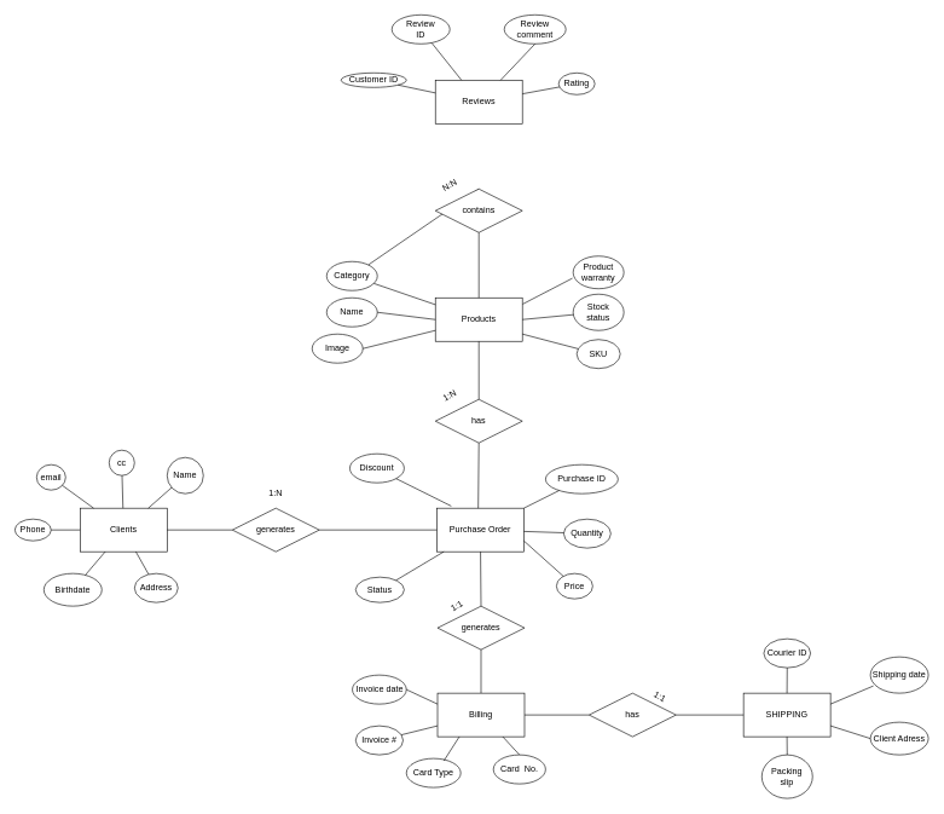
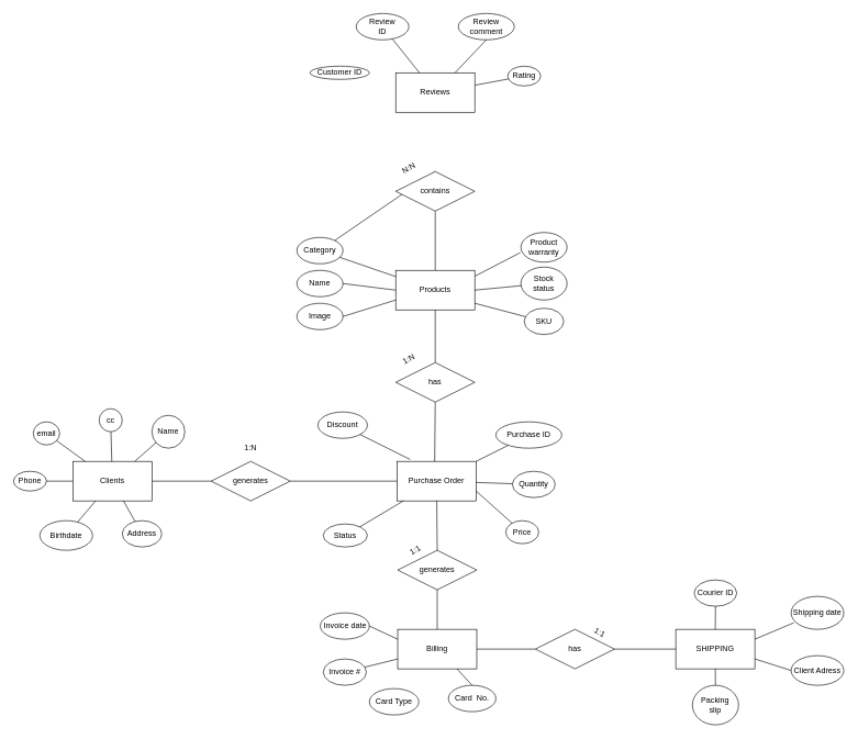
  <mxCell id="0" />
  <mxCell id="1" parent="0" />
  <mxCell id="2" value="Products" style="rounded=0;whiteSpace=wrap;html=1;" parent="1" vertex="1"><mxGeometry x="600" y="410" width="120" height="60" as="geometry" /></mxCell>
  <mxCell id="3" value="Clients" style="rounded=0;whiteSpace=wrap;html=1;" parent="1" vertex="1"><mxGeometry x="110" y="700" width="120" height="60" as="geometry" /></mxCell>
  <mxCell id="4" value="Reviews" style="rounded=0;whiteSpace=wrap;html=1;" parent="1" vertex="1"><mxGeometry x="600" y="110" width="120" height="60" as="geometry" /></mxCell>
  <mxCell id="5" value="" style="endArrow=none;html=1;rounded=0;exitX=0.5;exitY=0;exitDx=0;exitDy=0;" parent="1" source="7" target="33" edge="1"><mxGeometry width="50" height="50" relative="1" as="geometry"><mxPoint x="600" y="550" as="sourcePoint" /><mxPoint x="740" y="660" as="targetPoint" /></mxGeometry></mxCell>
  <mxCell id="6" value="" style="endArrow=none;html=1;rounded=0;exitX=0.5;exitY=1;exitDx=0;exitDy=0;" parent="1" source="7" target="2" edge="1"><mxGeometry width="50" height="50" relative="1" as="geometry"><mxPoint x="520" y="450" as="sourcePoint" /><mxPoint x="740" y="560" as="targetPoint" /></mxGeometry></mxCell>
  <mxCell id="7" value="contains" style="shape=rhombus;perimeter=rhombusPerimeter;whiteSpace=wrap;html=1;align=center;" parent="1" vertex="1"><mxGeometry x="600" y="260" width="120" height="60" as="geometry" /></mxCell>
  <mxCell id="8" value="generates" style="shape=rhombus;perimeter=rhombusPerimeter;whiteSpace=wrap;html=1;align=center;" parent="1" vertex="1"><mxGeometry x="603" y="835" width="120" height="60" as="geometry" /></mxCell>
  <mxCell id="9" value="generates" style="shape=rhombus;perimeter=rhombusPerimeter;whiteSpace=wrap;html=1;align=center;rotation=0;" parent="1" vertex="1"><mxGeometry x="320" y="700" width="120" height="60" as="geometry" /></mxCell>
  <mxCell id="10" value="" style="endArrow=none;html=1;rounded=0;exitX=0.5;exitY=1;exitDx=0;exitDy=0;entryX=0.476;entryY=0.025;entryDx=0;entryDy=0;entryPerimeter=0;" parent="1" source="15" target="59" edge="1"><mxGeometry relative="1" as="geometry"><mxPoint x="840" y="590" as="sourcePoint" /><mxPoint y="690" as="targetPoint" x="660" /></mxGeometry></mxCell>
  <mxCell id="11" value="" style="endArrow=none;html=1;rounded=0;entryX=0;entryY=0.5;entryDx=0;entryDy=0;" parent="1" source="3" target="9" edge="1"><mxGeometry relative="1" as="geometry"><mxPoint x="520" y="640" as="sourcePoint" /><mxPoint x="680" y="640" as="targetPoint" /></mxGeometry></mxCell>
  <mxCell id="12" value="" style="endArrow=none;html=1;rounded=0;entryX=0.5;entryY=1;entryDx=0;entryDy=0;exitX=0.5;exitY=0;exitDx=0;exitDy=0;" parent="1" source="14" target="8" edge="1"><mxGeometry relative="1" as="geometry"><mxPoint x="655.47" y="995" as="sourcePoint" /><mxPoint x="655.47" y="895" as="targetPoint" /></mxGeometry></mxCell>
  <mxCell id="13" value="1:N" style="text;html=1;strokeColor=none;fillColor=none;align=center;verticalAlign=middle;whiteSpace=wrap;rounded=0;rotation=0;" parent="1" vertex="1"><mxGeometry x="350" y="670" width="60" height="20" as="geometry" /></mxCell>
  <mxCell id="14" value="Billing" style="rounded=0;whiteSpace=wrap;html=1;" parent="1" vertex="1"><mxGeometry x="603" y="955" width="120" height="60" as="geometry" /></mxCell>
  <mxCell id="15" value="has" style="shape=rhombus;perimeter=rhombusPerimeter;whiteSpace=wrap;html=1;align=center;" parent="1" vertex="1"><mxGeometry x="600" y="550" width="120" height="60" as="geometry" /></mxCell>
  <mxCell id="16" value="1:1" style="text;html=1;strokeColor=none;fillColor=none;align=center;verticalAlign=middle;whiteSpace=wrap;rounded=0;rotation=-30;" parent="1" vertex="1"><mxGeometry x="600" y="820" width="60" height="30" as="geometry" /></mxCell>
  <mxCell id="17" value="1:N" style="text;html=1;strokeColor=none;fillColor=none;align=center;verticalAlign=middle;whiteSpace=wrap;rounded=0;rotation=-30;" parent="1" vertex="1"><mxGeometry x="590" y="530" width="60" height="30" as="geometry" /></mxCell>
  <mxCell id="18" value="N:N" style="text;html=1;strokeColor=none;fillColor=none;align=center;verticalAlign=middle;whiteSpace=wrap;rounded=0;rotation=-30;" parent="1" vertex="1"><mxGeometry x="590" y="240" width="60" height="30" as="geometry" /></mxCell>
  <mxCell id="19" value="cc" style="ellipse;whiteSpace=wrap;html=1;aspect=fixed;" parent="1" vertex="1"><mxGeometry x="150" y="620" width="35" height="35" as="geometry" /></mxCell>
  <mxCell id="20" value="" style="endArrow=none;html=1;rounded=0;" parent="1" source="3" target="19" edge="1"><mxGeometry width="50" height="50" relative="1" as="geometry"><mxPoint x="510" y="735" as="sourcePoint" /><mxPoint x="560" y="685" as="targetPoint" /></mxGeometry></mxCell>
  <mxCell id="21" value="SKU" style="ellipse;whiteSpace=wrap;html=1;" parent="1" vertex="1"><mxGeometry x="795" y="467.5" width="60" height="40" as="geometry" /></mxCell>
  <mxCell id="22" value="" style="endArrow=none;html=1;rounded=0;" parent="1" source="2" target="21" edge="1"><mxGeometry width="50" height="50" relative="1" as="geometry"><mxPoint x="690" y="520" as="sourcePoint" /><mxPoint x="740" y="470" as="targetPoint" /><Array as="points"><mxPoint x="720" y="460" /></Array></mxGeometry></mxCell>
  <mxCell id="23" value="Review &lt;br&gt;ID" style="ellipse;whiteSpace=wrap;html=1;" parent="1" vertex="1"><mxGeometry x="540" y="20" width="80" height="40" as="geometry" /></mxCell>
  <mxCell id="24" value="" style="endArrow=none;html=1;rounded=0;" parent="1" source="4" target="23" edge="1"><mxGeometry width="50" height="50" relative="1" as="geometry"><mxPoint x="690" y="360" as="sourcePoint" /><mxPoint x="740" y="310" as="targetPoint" /></mxGeometry></mxCell>
  <mxCell id="25" value="email" style="ellipse;whiteSpace=wrap;html=1;" parent="1" vertex="1"><mxGeometry x="50" y="640" width="40" height="35" as="geometry" /></mxCell>
  <mxCell id="26" value="Phone" style="ellipse;whiteSpace=wrap;html=1;" parent="1" vertex="1"><mxGeometry x="20" y="715" width="50" height="30" as="geometry" /></mxCell>
  <mxCell id="27" value="Address" style="ellipse;whiteSpace=wrap;html=1;" parent="1" vertex="1"><mxGeometry x="185" y="790" width="60" height="40" as="geometry" /></mxCell>
  <mxCell id="28" value="" style="endArrow=none;html=1;rounded=0;" parent="1" source="27" target="3" edge="1"><mxGeometry width="50" height="50" relative="1" as="geometry"><mxPoint x="510" y="895" as="sourcePoint" /><mxPoint x="560" y="845" as="targetPoint" /></mxGeometry></mxCell>
  <mxCell id="29" value="" style="endArrow=none;html=1;rounded=0;" parent="1" source="26" target="3" edge="1"><mxGeometry width="50" height="50" relative="1" as="geometry"><mxPoint x="510" y="895" as="sourcePoint" /><mxPoint x="560" y="845" as="targetPoint" /></mxGeometry></mxCell>
  <mxCell id="30" value="" style="endArrow=none;html=1;rounded=0;" parent="1" source="3" target="25" edge="1"><mxGeometry width="50" height="50" relative="1" as="geometry"><mxPoint x="510" y="895" as="sourcePoint" /><mxPoint x="560" y="845" as="targetPoint" /></mxGeometry></mxCell>
  <mxCell id="31" value="Birthdate" style="ellipse;whiteSpace=wrap;html=1;" parent="1" vertex="1"><mxGeometry x="60" y="790" width="80" height="45" as="geometry" /></mxCell>
  <mxCell id="32" value="" style="endArrow=none;html=1;rounded=0;" parent="1" source="31" target="3" edge="1"><mxGeometry width="50" height="50" relative="1" as="geometry"><mxPoint x="510" y="895" as="sourcePoint" /><mxPoint x="560" y="845" as="targetPoint" /></mxGeometry></mxCell>
  <mxCell id="33" value="Category" style="ellipse;whiteSpace=wrap;html=1;" parent="1" vertex="1"><mxGeometry x="450" y="360" width="70" height="40" as="geometry" /></mxCell>
  <mxCell id="34" value="Stock &lt;br&gt;status" style="ellipse;whiteSpace=wrap;html=1;" parent="1" vertex="1"><mxGeometry x="790" y="405" width="70" height="50" as="geometry" /></mxCell>
  <mxCell id="35" value="Product &lt;br&gt;warranty" style="ellipse;whiteSpace=wrap;html=1;" parent="1" vertex="1"><mxGeometry x="790" y="352.5" width="70" height="45" as="geometry" /></mxCell>
  <mxCell id="36" value="" style="endArrow=none;html=1;rounded=0;entryX=1;entryY=0.5;entryDx=0;entryDy=0;" parent="1" source="34" target="2" edge="1"><mxGeometry width="50" height="50" relative="1" as="geometry"><mxPoint x="770" y="470" as="sourcePoint" /><mxPoint x="820" y="420" as="targetPoint" /></mxGeometry></mxCell>
  <mxCell id="37" value="" style="endArrow=none;html=1;rounded=0;entryX=-0.014;entryY=0.68;entryDx=0;entryDy=0;exitX=1.004;exitY=0.144;exitDx=0;exitDy=0;entryPerimeter=0;exitPerimeter=0;" parent="1" source="2" target="35" edge="1"><mxGeometry width="50" height="50" relative="1" as="geometry"><mxPoint x="770" y="470" as="sourcePoint" /><mxPoint x="820" y="420" as="targetPoint" /></mxGeometry></mxCell>
  <mxCell id="38" value="" style="endArrow=none;html=1;rounded=0;" parent="1" source="33" target="2" edge="1"><mxGeometry width="50" height="50" relative="1" as="geometry"><mxPoint x="770" y="470" as="sourcePoint" /><mxPoint x="820" y="420" as="targetPoint" /></mxGeometry></mxCell>
  <mxCell id="39" value="Invoice #" style="ellipse;whiteSpace=wrap;html=1;" parent="1" vertex="1"><mxGeometry x="490" y="1000" width="65.5" height="40" as="geometry" /></mxCell>
  <mxCell id="40" value="Card Type" style="ellipse;whiteSpace=wrap;html=1;" parent="1" vertex="1"><mxGeometry x="560" y="1045" width="75" height="40" as="geometry" /></mxCell>
- <mxCell id="41" value="" style="endArrow=none;html=1;rounded=0;entryX=0.25;entryY=1;entryDx=0;entryDy=0;exitX=0.689;exitY=0.081;exitDx=0;exitDy=0;exitPerimeter=0;" parent="1" source="40" target="14" edge="1"><mxGeometry width="50" height="50" relative="1" as="geometry"><mxPoint x="773" y="945" as="sourcePoint" /><mxPoint x="823" y="895" as="targetPoint" /></mxGeometry></mxCell>
  <mxCell id="42" value="" style="endArrow=none;html=1;rounded=0;exitX=0;exitY=0.75;exitDx=0;exitDy=0;" parent="1" source="14" target="39" edge="1"><mxGeometry width="50" height="50" relative="1" as="geometry"><mxPoint x="773" y="1005" as="sourcePoint" /><mxPoint x="823" y="955" as="targetPoint" /></mxGeometry></mxCell>
  <mxCell id="43" value="Customer ID" style="ellipse;whiteSpace=wrap;html=1;" parent="1" vertex="1"><mxGeometry x="470" y="100" width="90" height="20" as="geometry" /></mxCell>
  <mxCell id="44" value="Rating" style="ellipse;whiteSpace=wrap;html=1;" parent="1" vertex="1"><mxGeometry x="770" y="100" width="50" height="30" as="geometry" /></mxCell>
  <mxCell id="45" value="" style="endArrow=none;html=1;rounded=0;" parent="1" source="4" target="44" edge="1"><mxGeometry width="50" height="50" relative="1" as="geometry"><mxPoint x="770" y="280" as="sourcePoint" /><mxPoint x="820" y="230" as="targetPoint" /></mxGeometry></mxCell>
- <mxCell id="46" value="" style="endArrow=none;html=1;rounded=0;" parent="1" source="43" target="4" edge="1"><mxGeometry width="50" height="50" relative="1" as="geometry"><mxPoint x="770" y="280" as="sourcePoint" /><mxPoint x="820" y="230" as="targetPoint" /></mxGeometry></mxCell>
  <mxCell id="47" value="Name" style="ellipse;whiteSpace=wrap;html=1;aspect=fixed;" parent="1" vertex="1"><mxGeometry x="230" width="50" height="50" as="geometry" y="630" /></mxCell>
  <mxCell id="48" value="" style="endArrow=none;html=1;rounded=0;" parent="1" source="3" target="47" edge="1"><mxGeometry width="50" height="50" relative="1" as="geometry"><mxPoint x="180" y="705" as="sourcePoint" /><mxPoint x="180" y="660" as="targetPoint" /></mxGeometry></mxCell>
  <mxCell id="49" value="Name" style="ellipse;whiteSpace=wrap;html=1;" parent="1" vertex="1"><mxGeometry x="450" y="410" width="70" height="40" as="geometry" /></mxCell>
  <mxCell id="50" value="" style="endArrow=none;html=1;rounded=0;exitX=1;exitY=0.5;exitDx=0;exitDy=0;entryX=0;entryY=0.5;entryDx=0;entryDy=0;" parent="1" source="49" target="2" edge="1"><mxGeometry width="50" height="50" relative="1" as="geometry"><mxPoint x="543" y="426" as="sourcePoint" /><mxPoint x="610" y="439" as="targetPoint" /></mxGeometry></mxCell>
- <mxCell id="51" value="Image" style="ellipse;whiteSpace=wrap;html=1;" parent="1" vertex="1"><mxGeometry x="430" y="460" width="70" height="40" as="geometry" /></mxCell>
+ <mxCell id="51" value="Image" style="ellipse;whiteSpace=wrap;html=1;" parent="1" vertex="1"><mxGeometry x="450" y="460" width="70" height="40" as="geometry" /></mxCell>
  <mxCell id="52" value="" style="endArrow=none;html=1;rounded=0;exitX=1;exitY=0.5;exitDx=0;exitDy=0;entryX=0;entryY=0.75;entryDx=0;entryDy=0;" parent="1" source="51" edge="1" target="2"><mxGeometry width="50" height="50" relative="1" as="geometry"><mxPoint x="540" y="468" as="sourcePoint" /><mxPoint x="570" y="460" as="targetPoint" /></mxGeometry></mxCell>
  <mxCell id="53" value="Card&amp;nbsp; No." style="ellipse;whiteSpace=wrap;html=1;" parent="1" vertex="1"><mxGeometry x="680" y="1040" width="72" height="40" as="geometry" /></mxCell>
  <mxCell id="54" value="Invoice date" style="ellipse;whiteSpace=wrap;html=1;" parent="1" vertex="1"><mxGeometry x="485.5" y="930" width="74.5" height="40" as="geometry" /></mxCell>
  <mxCell id="55" value="" style="endArrow=none;html=1;rounded=0;exitX=0;exitY=0.25;exitDx=0;exitDy=0;entryX=1;entryY=0.5;entryDx=0;entryDy=0;" parent="1" source="14" target="54" edge="1"><mxGeometry width="50" height="50" relative="1" as="geometry"><mxPoint x="647" y="1025" as="sourcePoint" /><mxPoint x="628" y="1046" as="targetPoint" /></mxGeometry></mxCell>
  <mxCell id="56" value="" style="endArrow=none;html=1;rounded=0;exitX=0.5;exitY=0;exitDx=0;exitDy=0;entryX=0.75;entryY=1;entryDx=0;entryDy=0;" parent="1" source="53" target="14" edge="1"><mxGeometry width="50" height="50" relative="1" as="geometry"><mxPoint x="614" y="1004" as="sourcePoint" /><mxPoint x="603" y="1030" as="targetPoint" /></mxGeometry></mxCell>
  <mxCell id="57" value="Review&lt;br&gt;comment" style="ellipse;whiteSpace=wrap;html=1;" parent="1" vertex="1"><mxGeometry x="695" y="20" width="85" height="40" as="geometry" /></mxCell>
  <mxCell id="58" value="" style="endArrow=none;html=1;rounded=0;exitX=0.75;exitY=0;exitDx=0;exitDy=0;entryX=0.5;entryY=1;entryDx=0;entryDy=0;" parent="1" source="4" target="57" edge="1"><mxGeometry width="50" height="50" relative="1" as="geometry"><mxPoint x="655" y="120" as="sourcePoint" /><mxPoint x="640" y="90" as="targetPoint" /></mxGeometry></mxCell>
  <mxCell id="59" value="Purchase Order" style="rounded=0;whiteSpace=wrap;html=1;" vertex="1" parent="1"><mxGeometry x="602" y="700" width="120" height="60" as="geometry" /></mxCell>
  <mxCell id="60" value="Discount" style="ellipse;whiteSpace=wrap;html=1;" vertex="1" parent="1"><mxGeometry x="482" y="625" width="75" height="40" as="geometry" /></mxCell>
  <mxCell id="61" value="" style="endArrow=none;html=1;rounded=0;entryX=0.166;entryY=-0.048;entryDx=0;entryDy=0;exitX=1;exitY=1;exitDx=0;exitDy=0;entryPerimeter=0;" edge="1" source="60" target="59" parent="1"><mxGeometry width="50" height="50" relative="1" as="geometry"><mxPoint x="457" y="605" as="sourcePoint" /><mxPoint x="507" y="555" as="targetPoint" /></mxGeometry></mxCell>
  <mxCell id="62" value="Status" style="ellipse;whiteSpace=wrap;html=1;" vertex="1" parent="1"><mxGeometry x="490" y="795" width="67" height="35" as="geometry" /></mxCell>
  <mxCell id="63" value="Price" style="ellipse;whiteSpace=wrap;html=1;" vertex="1" parent="1"><mxGeometry x="767" y="790" width="50" height="35" as="geometry" /></mxCell>
  <mxCell id="64" value="Quantity" style="ellipse;whiteSpace=wrap;html=1;" vertex="1" parent="1"><mxGeometry x="777" y="715" width="65" height="40" as="geometry" /></mxCell>
  <mxCell id="65" value="Purchase ID" style="ellipse;whiteSpace=wrap;html=1;" vertex="1" parent="1"><mxGeometry x="752" y="640" width="100" height="40" as="geometry" /></mxCell>
  <mxCell id="66" value="" style="endArrow=none;html=1;rounded=0;" edge="1" source="59" target="65" parent="1"><mxGeometry width="50" height="50" relative="1" as="geometry"><mxPoint x="457" y="765" as="sourcePoint" /><mxPoint x="507" y="715" as="targetPoint" /></mxGeometry></mxCell>
  <mxCell id="67" value="" style="endArrow=none;html=1;rounded=0;" edge="1" source="59" target="64" parent="1"><mxGeometry width="50" height="50" relative="1" as="geometry"><mxPoint x="457" y="765" as="sourcePoint" /><mxPoint x="507" y="715" as="targetPoint" /></mxGeometry></mxCell>
  <mxCell id="68" value="" style="endArrow=none;html=1;rounded=0;" edge="1" source="62" target="59" parent="1"><mxGeometry width="50" height="50" relative="1" as="geometry"><mxPoint x="457" y="765" as="sourcePoint" /><mxPoint x="507" y="715" as="targetPoint" /></mxGeometry></mxCell>
  <mxCell id="69" value="" style="endArrow=none;html=1;rounded=0;exitX=1;exitY=0.75;exitDx=0;exitDy=0;" edge="1" source="59" target="63" parent="1"><mxGeometry width="50" height="50" relative="1" as="geometry"><mxPoint x="457" y="765" as="sourcePoint" /><mxPoint x="507" y="715" as="targetPoint" /></mxGeometry></mxCell>
  <mxCell id="70" value="" style="endArrow=none;html=1;rounded=0;entryX=0;entryY=0.5;entryDx=0;entryDy=0;exitX=1;exitY=0.5;exitDx=0;exitDy=0;" edge="1" parent="1" source="9" target="59"><mxGeometry relative="1" as="geometry"><mxPoint x="470" y="729.47" as="sourcePoint" /><mxPoint x="560" y="729.47" as="targetPoint" /></mxGeometry></mxCell>
  <mxCell id="71" value="" style="endArrow=none;html=1;rounded=0;entryX=0.5;entryY=0;entryDx=0;entryDy=0;" edge="1" parent="1" source="59" target="8"><mxGeometry width="50" height="50" relative="1" as="geometry"><mxPoint x="640" y="790" as="sourcePoint" /><mxPoint x="797" y="860" as="targetPoint" /></mxGeometry></mxCell>
  <mxCell id="72" value="" style="endArrow=none;html=1;rounded=0;entryX=0.5;entryY=1;entryDx=0;entryDy=0;exitX=0.5;exitY=0;exitDx=0;exitDy=0;" edge="1" parent="1" source="15" target="2"><mxGeometry width="50" height="50" relative="1" as="geometry"><mxPoint x="780" y="750" as="sourcePoint" /><mxPoint x="830" y="700" as="targetPoint" /></mxGeometry></mxCell>
  <mxCell id="73" value="has" style="shape=rhombus;perimeter=rhombusPerimeter;whiteSpace=wrap;html=1;align=center;rotation=0;" vertex="1" parent="1"><mxGeometry x="812" y="955" width="120" height="60" as="geometry" /></mxCell>
  <mxCell id="74" value="" style="endArrow=none;html=1;rounded=0;entryX=0;entryY=0.5;entryDx=0;entryDy=0;exitX=1;exitY=0.5;exitDx=0;exitDy=0;" edge="1" parent="1" target="73" source="14"><mxGeometry relative="1" as="geometry"><mxPoint x="740" y="990" as="sourcePoint" /><mxPoint x="1172" y="900" as="targetPoint" /></mxGeometry></mxCell>
  <mxCell id="75" value="SHIPPING" style="rounded=0;whiteSpace=wrap;html=1;" vertex="1" parent="1"><mxGeometry x="1025" y="955" width="120" height="60" as="geometry" /></mxCell>
  <mxCell id="76" value="" style="endArrow=none;html=1;rounded=0;entryX=0;entryY=0.5;entryDx=0;entryDy=0;exitX=1;exitY=0.5;exitDx=0;exitDy=0;" edge="1" parent="1" source="73" target="75"><mxGeometry relative="1" as="geometry"><mxPoint x="962" y="984.47" as="sourcePoint" /><mxPoint x="1052" y="984.47" as="targetPoint" /></mxGeometry></mxCell>
  <mxCell id="77" value="Courier ID" style="ellipse;whiteSpace=wrap;html=1;" vertex="1" parent="1"><mxGeometry x="1053" y="880" width="64.5" height="40" as="geometry" /></mxCell>
  <mxCell id="78" value="Shipping date" style="ellipse;whiteSpace=wrap;html=1;" vertex="1" parent="1"><mxGeometry x="1200" y="905" width="80" height="50" as="geometry" /></mxCell>
  <mxCell id="79" value="Client Adress" style="ellipse;whiteSpace=wrap;html=1;" vertex="1" parent="1"><mxGeometry x="1200" y="995" width="80" height="45" as="geometry" /></mxCell>
  <mxCell id="80" value="Packing &lt;br&gt;slip" style="ellipse;whiteSpace=wrap;html=1;" vertex="1" parent="1"><mxGeometry x="1050.25" y="1040" width="70" height="60" as="geometry" /></mxCell>
  <mxCell id="81" value="" style="endArrow=none;html=1;rounded=0;entryX=0.5;entryY=1;entryDx=0;entryDy=0;exitX=0.5;exitY=0;exitDx=0;exitDy=0;" edge="1" parent="1" source="75" target="77"><mxGeometry width="50" height="50" relative="1" as="geometry"><mxPoint x="1035" y="960" as="sourcePoint" /><mxPoint x="1085" y="920" as="targetPoint" /></mxGeometry></mxCell>
  <mxCell id="82" value="" style="endArrow=none;html=1;rounded=0;entryX=0;entryY=0.5;entryDx=0;entryDy=0;exitX=1;exitY=0.75;exitDx=0;exitDy=0;" edge="1" parent="1" source="75" target="79"><mxGeometry width="50" height="50" relative="1" as="geometry"><mxPoint x="1105" y="975" as="sourcePoint" /><mxPoint x="1105" y="940" as="targetPoint" /></mxGeometry></mxCell>
  <mxCell id="83" value="" style="endArrow=none;html=1;rounded=0;entryX=0.5;entryY=0;entryDx=0;entryDy=0;exitX=0.5;exitY=1;exitDx=0;exitDy=0;" edge="1" parent="1" source="75" target="80"><mxGeometry width="50" height="50" relative="1" as="geometry"><mxPoint x="1115" y="985" as="sourcePoint" /><mxPoint x="1115" y="950" as="targetPoint" /></mxGeometry></mxCell>
  <mxCell id="84" value="1:1" style="text;html=1;strokeColor=none;fillColor=none;align=center;verticalAlign=middle;whiteSpace=wrap;rounded=0;rotation=30;" vertex="1" parent="1"><mxGeometry x="880" y="950" width="60" height="20" as="geometry" /></mxCell>
  <mxCell id="85" value="" style="endArrow=none;html=1;rounded=0;entryX=0.052;entryY=0.8;entryDx=0;entryDy=0;exitX=1;exitY=0.25;exitDx=0;exitDy=0;entryPerimeter=0;" edge="1" parent="1" source="75" target="78"><mxGeometry width="50" height="50" relative="1" as="geometry"><mxPoint x="1155" y="1010" as="sourcePoint" /><mxPoint x="1210" y="1028" as="targetPoint" /></mxGeometry></mxCell>
